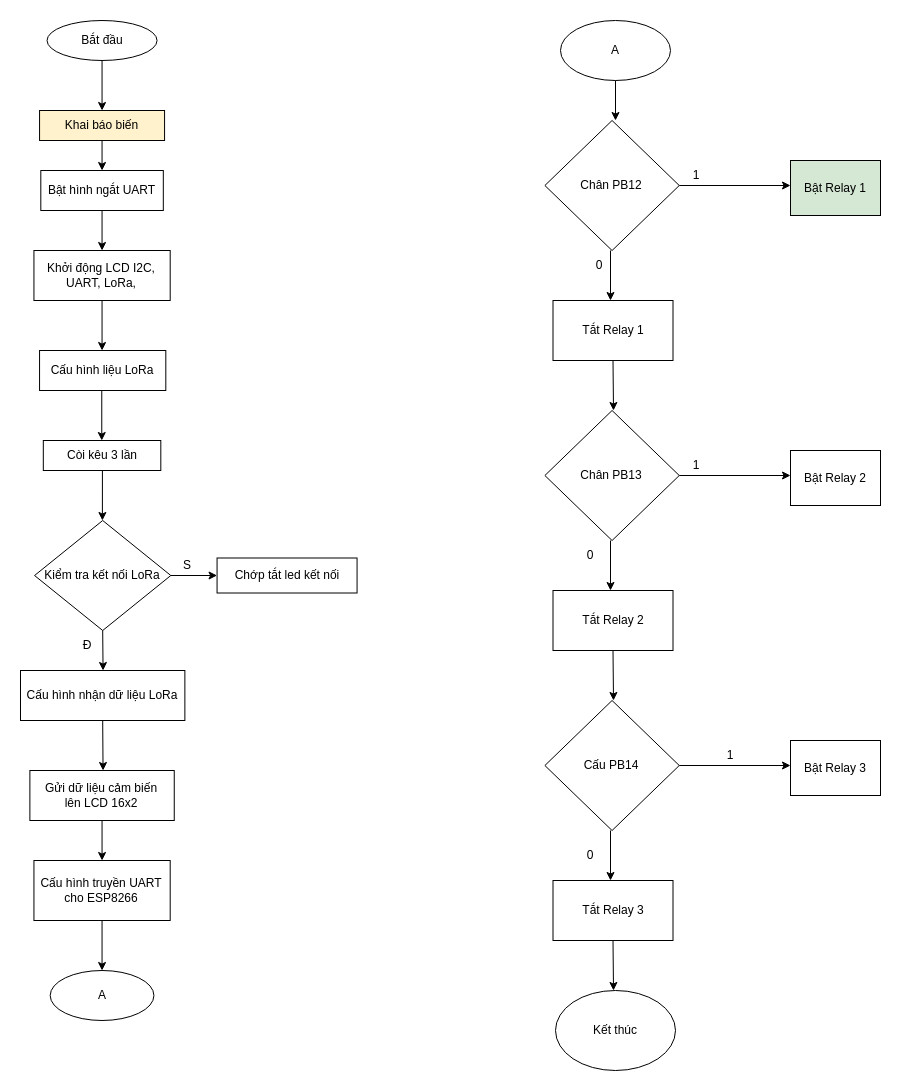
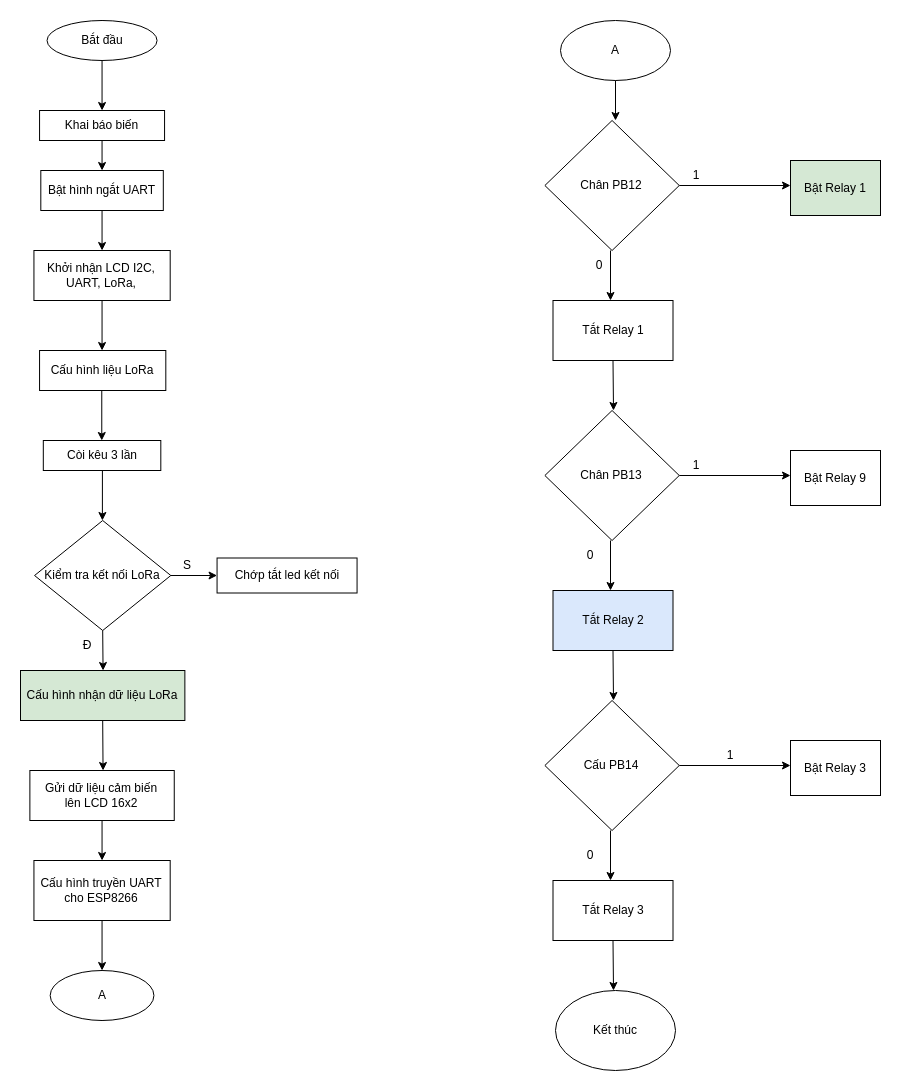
  <mxCell id="0" />
  <mxCell id="1" parent="0" />
  <mxCell id="2" value="Bắt đầu" style="ellipse;whiteSpace=wrap;html=1;" vertex="1" parent="1"><mxGeometry x="46.56" y="20" width="110" height="40" as="geometry" /></mxCell>
  <mxCell id="3" value="" style="endArrow=classic;html=1;rounded=0;exitX=0.5;exitY=1;exitDx=0;exitDy=0;" edge="1" parent="1" source="2"><mxGeometry width="50" height="50" relative="1" as="geometry"><mxPoint x="86.56" y="190" as="sourcePoint" /><mxPoint x="101.56" y="110" as="targetPoint" /></mxGeometry></mxCell>
- <mxCell id="4" value="Khai báo biến" style="rounded=0;whiteSpace=wrap;html=1;fillColor=#fff2cc;" vertex="1" parent="1"><mxGeometry x="39.06" y="110" width="125" height="30" as="geometry" /></mxCell>
+ <mxCell id="4" value="Khai báo biến" style="rounded=0;whiteSpace=wrap;html=1;" vertex="1" parent="1"><mxGeometry x="39.06" y="110" width="125" height="30" as="geometry" /></mxCell>
  <mxCell id="5" value="" style="endArrow=classic;html=1;rounded=0;exitX=0.5;exitY=1;exitDx=0;exitDy=0;" edge="1" parent="1" source="4"><mxGeometry width="50" height="50" relative="1" as="geometry"><mxPoint x="86.56" y="190" as="sourcePoint" /><mxPoint x="101.56" y="170" as="targetPoint" /></mxGeometry></mxCell>
  <mxCell id="6" value="Bật hình ngắt UART" style="rounded=0;whiteSpace=wrap;html=1;" vertex="1" parent="1"><mxGeometry x="40.31" y="170" width="122.5" height="40" as="geometry" /></mxCell>
  <mxCell id="7" value="" style="endArrow=classic;html=1;rounded=0;exitX=0.5;exitY=1;exitDx=0;exitDy=0;" edge="1" parent="1" source="6"><mxGeometry width="50" height="50" relative="1" as="geometry"><mxPoint x="86.56" y="250" as="sourcePoint" /><mxPoint x="101.56" y="250" as="targetPoint" /></mxGeometry></mxCell>
- <mxCell id="8" value="Khởi động LCD I2C, UART, LoRa," style="rounded=0;whiteSpace=wrap;html=1;" vertex="1" parent="1"><mxGeometry x="33.44" y="250" width="136.25" height="50" as="geometry" /></mxCell>
+ <mxCell id="8" value="Khởi nhận LCD I2C, UART, LoRa," style="rounded=0;whiteSpace=wrap;html=1;" vertex="1" parent="1"><mxGeometry x="33.44" y="250" width="136.25" height="50" as="geometry" /></mxCell>
  <mxCell id="9" value="" style="endArrow=classic;html=1;rounded=0;exitX=0.5;exitY=1;exitDx=0;exitDy=0;" edge="1" parent="1" source="8"><mxGeometry width="50" height="50" relative="1" as="geometry"><mxPoint x="86.56" y="350" as="sourcePoint" /><mxPoint x="101.56" y="350" as="targetPoint" /></mxGeometry></mxCell>
  <mxCell id="10" value="Cấu hình liệu LoRa" style="rounded=0;whiteSpace=wrap;html=1;" vertex="1" parent="1"><mxGeometry x="39.06" y="350" width="126.25" height="40" as="geometry" /></mxCell>
  <mxCell id="11" value="" style="endArrow=classic;html=1;rounded=0;exitX=0.5;exitY=1;exitDx=0;exitDy=0;" edge="1" parent="1"><mxGeometry width="50" height="50" relative="1" as="geometry"><mxPoint x="101.275" y="390" as="sourcePoint" /><mxPoint x="101.27" y="440" as="targetPoint" /></mxGeometry></mxCell>
  <mxCell id="12" value="Còi kêu 3 lần" style="rounded=0;whiteSpace=wrap;html=1;" vertex="1" parent="1"><mxGeometry x="42.81" y="440" width="117.5" height="30" as="geometry" /></mxCell>
  <mxCell id="13" value="" style="endArrow=classic;html=1;rounded=0;exitX=0.5;exitY=1;exitDx=0;exitDy=0;" edge="1" parent="1"><mxGeometry width="50" height="50" relative="1" as="geometry"><mxPoint x="101.905" y="470" as="sourcePoint" /><mxPoint x="101.9" y="520" as="targetPoint" /></mxGeometry></mxCell>
  <mxCell id="14" value="Kiểm tra kết nối LoRa" style="rhombus;whiteSpace=wrap;html=1;" vertex="1" parent="1"><mxGeometry x="34.06" y="520" width="136.25" height="110" as="geometry" /></mxCell>
  <mxCell id="15" value="" style="endArrow=classic;html=1;rounded=0;exitX=0.5;exitY=1;exitDx=0;exitDy=0;" edge="1" parent="1" source="14"><mxGeometry width="50" height="50" relative="1" as="geometry"><mxPoint x="86.56" y="640" as="sourcePoint" /><mxPoint x="102.56" y="670" as="targetPoint" /></mxGeometry></mxCell>
  <mxCell id="16" value="" style="endArrow=classic;html=1;rounded=0;exitX=1;exitY=0.5;exitDx=0;exitDy=0;" edge="1" parent="1" source="14"><mxGeometry width="50" height="50" relative="1" as="geometry"><mxPoint x="86.56" y="640" as="sourcePoint" /><mxPoint x="216.56" y="575" as="targetPoint" /></mxGeometry></mxCell>
  <mxCell id="17" value="Đ" style="text;html=1;strokeColor=none;fillColor=none;align=center;verticalAlign=middle;whiteSpace=wrap;rounded=0;" vertex="1" parent="1"><mxGeometry x="56.56" y="630" width="60" height="30" as="geometry" /></mxCell>
  <mxCell id="18" value="S" style="text;html=1;strokeColor=none;fillColor=none;align=center;verticalAlign=middle;whiteSpace=wrap;rounded=0;" vertex="1" parent="1"><mxGeometry x="156.56" y="550" width="60" height="30" as="geometry" /></mxCell>
  <mxCell id="19" value="Chớp tắt led kết nối" style="rounded=0;whiteSpace=wrap;html=1;" vertex="1" parent="1"><mxGeometry x="216.56" y="557.5" width="140" height="35" as="geometry" /></mxCell>
- <mxCell id="20" value="Cấu hình nhận dữ liệu LoRa" style="rounded=0;whiteSpace=wrap;html=1;" vertex="1" parent="1"><mxGeometry x="20" y="670" width="164.37" height="50" as="geometry" /></mxCell>
+ <mxCell id="20" value="Cấu hình nhận dữ liệu LoRa" style="rounded=0;whiteSpace=wrap;html=1;fillColor=#d5e8d4;" vertex="1" parent="1"><mxGeometry x="20" y="670" width="164.37" height="50" as="geometry" /></mxCell>
  <mxCell id="21" value="" style="endArrow=classic;html=1;rounded=0;exitX=0.5;exitY=1;exitDx=0;exitDy=0;" edge="1" parent="1" source="20"><mxGeometry width="50" height="50" relative="1" as="geometry"><mxPoint x="56.56" y="840" as="sourcePoint" /><mxPoint x="102.56" y="770" as="targetPoint" /></mxGeometry></mxCell>
  <mxCell id="22" value="Gửi dữ liệu cảm biến&lt;br&gt;lên LCD 16x2" style="rounded=0;whiteSpace=wrap;html=1;" vertex="1" parent="1"><mxGeometry x="29.38" y="770" width="144.37" height="50" as="geometry" /></mxCell>
  <mxCell id="23" value="" style="endArrow=classic;html=1;rounded=0;exitX=0.5;exitY=1;exitDx=0;exitDy=0;" edge="1" parent="1" source="22"><mxGeometry width="50" height="50" relative="1" as="geometry"><mxPoint x="56.56" y="770" as="sourcePoint" /><mxPoint x="101.56" y="860" as="targetPoint" /></mxGeometry></mxCell>
  <mxCell id="24" value="Cấu hình truyền UART cho ESP8266" style="rounded=0;whiteSpace=wrap;html=1;" vertex="1" parent="1"><mxGeometry x="33.44" y="860" width="136.25" height="60" as="geometry" /></mxCell>
  <mxCell id="25" value="" style="endArrow=classic;html=1;rounded=0;exitX=0.5;exitY=1;exitDx=0;exitDy=0;" edge="1" parent="1" source="24"><mxGeometry width="50" height="50" relative="1" as="geometry"><mxPoint x="76.56" y="1020" as="sourcePoint" /><mxPoint x="101.56" y="970" as="targetPoint" /></mxGeometry></mxCell>
  <mxCell id="26" value="A" style="ellipse;whiteSpace=wrap;html=1;" vertex="1" parent="1"><mxGeometry x="49.69" y="970" width="103.75" height="50" as="geometry" /></mxCell>
  <mxCell id="27" value="A" style="ellipse;whiteSpace=wrap;html=1;" vertex="1" parent="1"><mxGeometry x="560" y="20" width="110" height="60" as="geometry" /></mxCell>
  <mxCell id="28" value="" style="endArrow=classic;html=1;rounded=0;exitX=0.5;exitY=1;exitDx=0;exitDy=0;" edge="1" parent="1" source="27"><mxGeometry width="50" height="50" relative="1" as="geometry"><mxPoint x="400" y="310" as="sourcePoint" /><mxPoint x="615" y="120" as="targetPoint" /></mxGeometry></mxCell>
  <mxCell id="29" value="Chân PB12" style="rhombus;whiteSpace=wrap;html=1;" vertex="1" parent="1"><mxGeometry x="544.38" y="120" width="134.37" height="130" as="geometry" /></mxCell>
  <mxCell id="30" value="" style="endArrow=classic;html=1;rounded=0;exitX=1;exitY=0.5;exitDx=0;exitDy=0;" edge="1" parent="1" source="29"><mxGeometry width="50" height="50" relative="1" as="geometry"><mxPoint x="590" y="170" as="sourcePoint" /><mxPoint x="790" y="185" as="targetPoint" /></mxGeometry></mxCell>
  <mxCell id="31" value="1" style="text;html=1;strokeColor=none;fillColor=none;align=center;verticalAlign=middle;whiteSpace=wrap;rounded=0;" vertex="1" parent="1"><mxGeometry x="650" y="160" width="92.19" height="30" as="geometry" /></mxCell>
  <mxCell id="32" value="Bật Relay 1" style="rounded=0;whiteSpace=wrap;html=1;fillColor=#d5e8d4;" vertex="1" parent="1"><mxGeometry x="790" y="160" width="90" height="55" as="geometry" /></mxCell>
  <mxCell id="33" value="" style="endArrow=classic;html=1;rounded=0;" edge="1" parent="1"><mxGeometry width="50" height="50" relative="1" as="geometry"><mxPoint x="610" y="250" as="sourcePoint" /><mxPoint x="610" y="300" as="targetPoint" /></mxGeometry></mxCell>
  <mxCell id="34" value="Tắt Relay 1" style="rounded=0;whiteSpace=wrap;html=1;" vertex="1" parent="1"><mxGeometry x="552.5" y="300" width="120" height="60" as="geometry" /></mxCell>
  <mxCell id="35" value="0&lt;br&gt;" style="text;html=1;strokeColor=none;fillColor=none;align=center;verticalAlign=middle;whiteSpace=wrap;rounded=0;" vertex="1" parent="1"><mxGeometry x="552.5" y="250" width="92.19" height="30" as="geometry" /></mxCell>
  <mxCell id="36" value="" style="endArrow=classic;html=1;rounded=0;exitX=0.5;exitY=1;exitDx=0;exitDy=0;" edge="1" parent="1" source="34"><mxGeometry width="50" height="50" relative="1" as="geometry"><mxPoint x="670" y="300" as="sourcePoint" /><mxPoint x="613" y="410" as="targetPoint" /></mxGeometry></mxCell>
  <mxCell id="37" value="Chân PB13" style="rhombus;whiteSpace=wrap;html=1;" vertex="1" parent="1"><mxGeometry x="544.38" y="410" width="134.37" height="130" as="geometry" /></mxCell>
  <mxCell id="38" value="" style="endArrow=classic;html=1;rounded=0;exitX=1;exitY=0.5;exitDx=0;exitDy=0;" edge="1" parent="1" source="37"><mxGeometry width="50" height="50" relative="1" as="geometry"><mxPoint x="590" y="460" as="sourcePoint" /><mxPoint x="790" y="475" as="targetPoint" /></mxGeometry></mxCell>
  <mxCell id="39" value="1" style="text;html=1;strokeColor=none;fillColor=none;align=center;verticalAlign=middle;whiteSpace=wrap;rounded=0;" vertex="1" parent="1"><mxGeometry x="650" y="450" width="92.19" height="30" as="geometry" /></mxCell>
- <mxCell id="40" value="Bật Relay 2" style="rounded=0;whiteSpace=wrap;html=1;" vertex="1" parent="1"><mxGeometry x="790" y="450" width="90" height="55" as="geometry" /></mxCell>
+ <mxCell id="40" value="Bật Relay 9" style="rounded=0;whiteSpace=wrap;html=1;" vertex="1" parent="1"><mxGeometry x="790" y="450" width="90" height="55" as="geometry" /></mxCell>
  <mxCell id="41" value="" style="endArrow=classic;html=1;rounded=0;" edge="1" parent="1"><mxGeometry width="50" height="50" relative="1" as="geometry"><mxPoint x="610" y="540" as="sourcePoint" /><mxPoint x="610" y="590" as="targetPoint" /></mxGeometry></mxCell>
- <mxCell id="42" value="Tắt Relay 2" style="rounded=0;whiteSpace=wrap;html=1;" vertex="1" parent="1"><mxGeometry x="552.5" y="590" width="120" height="60" as="geometry" /></mxCell>
+ <mxCell id="42" value="Tắt Relay 2" style="rounded=0;whiteSpace=wrap;html=1;fillColor=#dae8fc;" vertex="1" parent="1"><mxGeometry x="552.5" y="590" width="120" height="60" as="geometry" /></mxCell>
  <mxCell id="43" value="0" style="text;html=1;strokeColor=none;fillColor=none;align=center;verticalAlign=middle;whiteSpace=wrap;rounded=0;" vertex="1" parent="1"><mxGeometry x="544.38" y="540" width="92.19" height="30" as="geometry" /></mxCell>
  <mxCell id="44" value="" style="endArrow=classic;html=1;rounded=0;exitX=0.5;exitY=1;exitDx=0;exitDy=0;" edge="1" parent="1" source="42"><mxGeometry width="50" height="50" relative="1" as="geometry"><mxPoint x="670" y="590" as="sourcePoint" /><mxPoint x="613" y="700" as="targetPoint" /></mxGeometry></mxCell>
  <mxCell id="45" value="Cấu PB14" style="rhombus;whiteSpace=wrap;html=1;" vertex="1" parent="1"><mxGeometry x="544.38" y="700" width="134.37" height="130" as="geometry" /></mxCell>
  <mxCell id="46" value="" style="endArrow=classic;html=1;rounded=0;exitX=1;exitY=0.5;exitDx=0;exitDy=0;" edge="1" parent="1" source="45"><mxGeometry width="50" height="50" relative="1" as="geometry"><mxPoint x="590" y="750" as="sourcePoint" /><mxPoint x="790" y="765" as="targetPoint" /></mxGeometry></mxCell>
  <mxCell id="47" value="1&lt;br&gt;" style="text;html=1;strokeColor=none;fillColor=none;align=center;verticalAlign=middle;whiteSpace=wrap;rounded=0;" vertex="1" parent="1"><mxGeometry x="683.75" y="740" width="92.19" height="30" as="geometry" /></mxCell>
  <mxCell id="48" value="Bật Relay 3" style="rounded=0;whiteSpace=wrap;html=1;" vertex="1" parent="1"><mxGeometry x="790" y="740" width="90" height="55" as="geometry" /></mxCell>
  <mxCell id="49" value="" style="endArrow=classic;html=1;rounded=0;" edge="1" parent="1"><mxGeometry width="50" height="50" relative="1" as="geometry"><mxPoint x="610" y="830" as="sourcePoint" /><mxPoint x="610" y="880" as="targetPoint" /></mxGeometry></mxCell>
  <mxCell id="50" value="Tắt Relay 3" style="rounded=0;whiteSpace=wrap;html=1;" vertex="1" parent="1"><mxGeometry x="552.5" y="880" width="120" height="60" as="geometry" /></mxCell>
  <mxCell id="51" value="0" style="text;html=1;strokeColor=none;fillColor=none;align=center;verticalAlign=middle;whiteSpace=wrap;rounded=0;" vertex="1" parent="1"><mxGeometry x="544.38" y="840" width="92.19" height="30" as="geometry" /></mxCell>
  <mxCell id="52" value="" style="endArrow=classic;html=1;rounded=0;exitX=0.5;exitY=1;exitDx=0;exitDy=0;" edge="1" parent="1" source="50"><mxGeometry width="50" height="50" relative="1" as="geometry"><mxPoint x="670" y="880" as="sourcePoint" /><mxPoint x="613" y="990" as="targetPoint" /></mxGeometry></mxCell>
  <mxCell id="53" value="Kết thúc" style="ellipse;whiteSpace=wrap;html=1;" vertex="1" parent="1"><mxGeometry x="555" y="990" width="120" height="80" as="geometry" /></mxCell>
